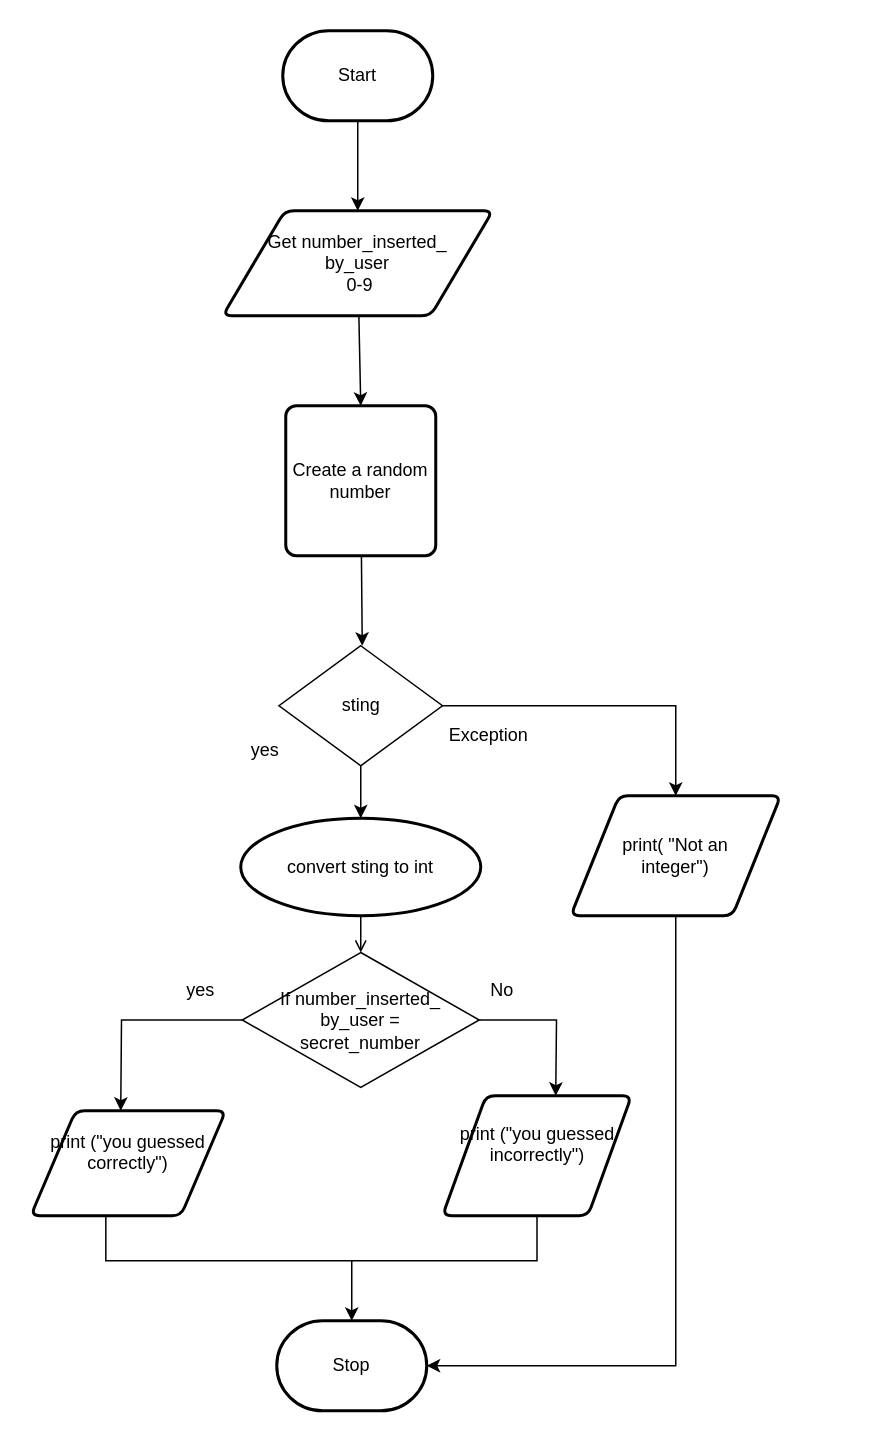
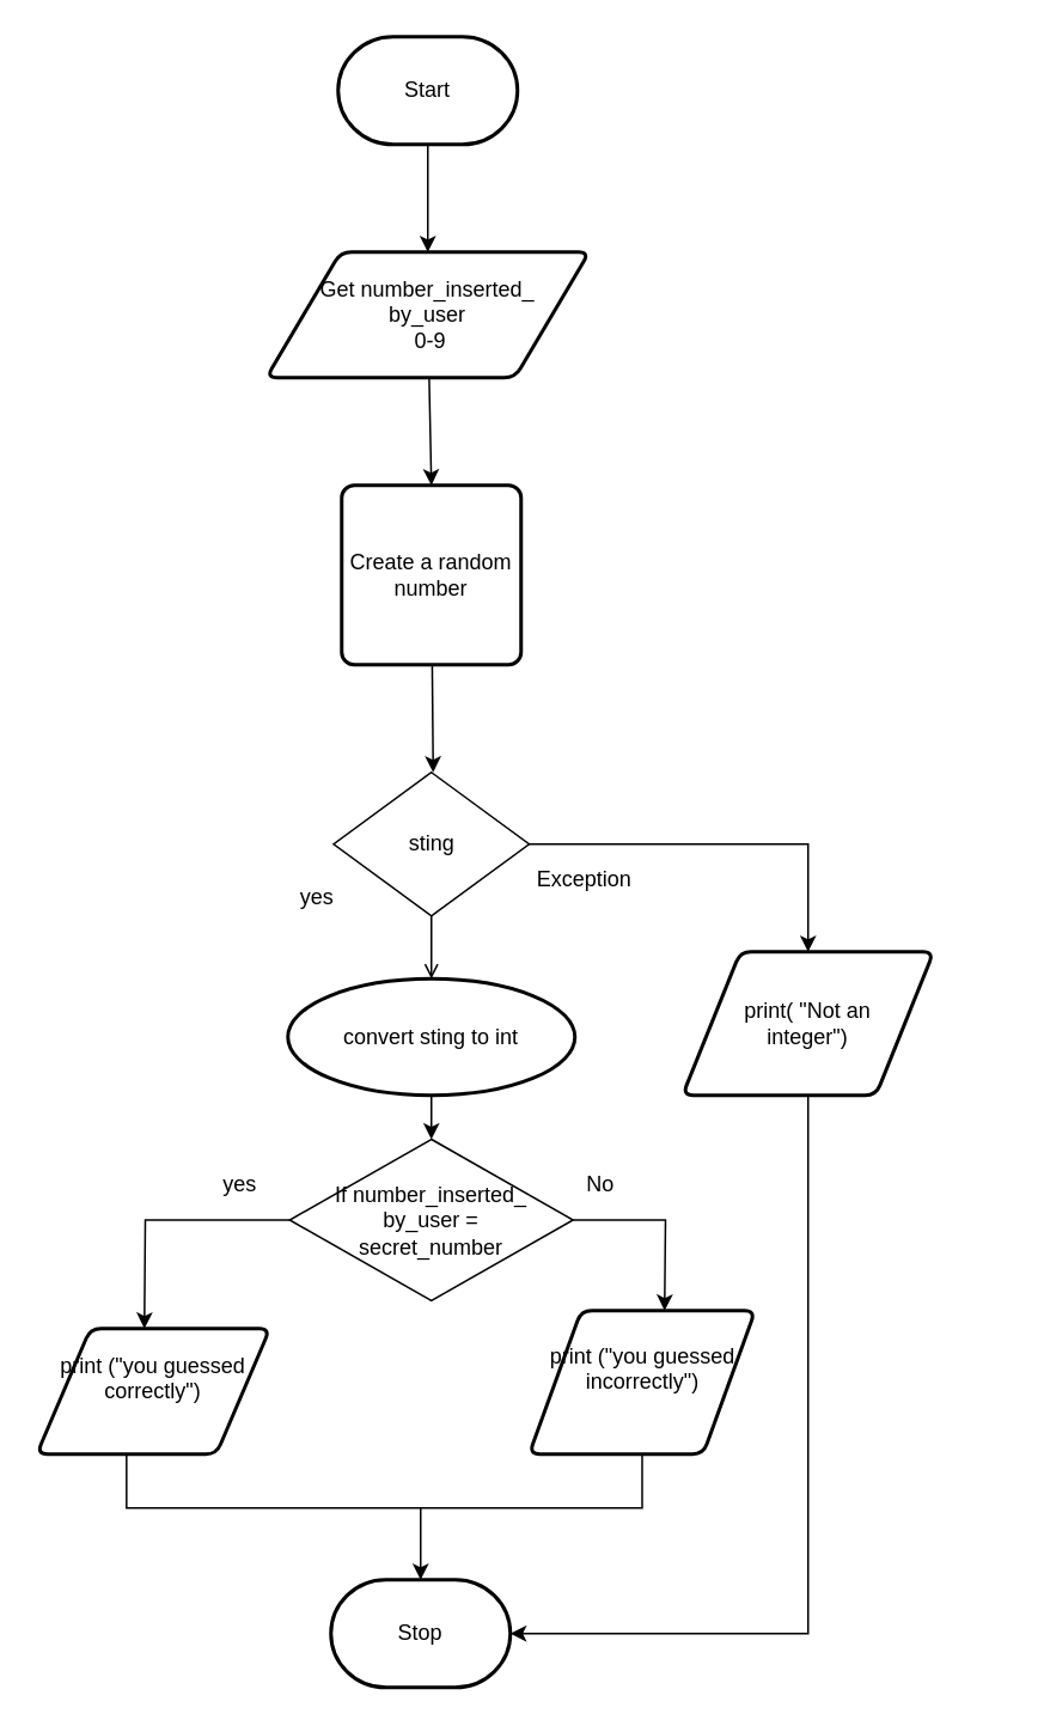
  <mxCell id="0" />
  <mxCell id="1" parent="0" />
  <mxCell id="2" style="edgeStyle=none;html=1;" edge="1" parent="1" source="3" target="5"><mxGeometry relative="1" as="geometry" /></mxCell>
  <mxCell id="3" value="Start" style="strokeWidth=2;html=1;shape=mxgraph.flowchart.terminator;whiteSpace=wrap;" vertex="1" parent="1"><mxGeometry x="188" y="20" width="100" height="60" as="geometry" /></mxCell>
  <mxCell id="4" style="edgeStyle=none;html=1;" edge="1" parent="1" source="5"><mxGeometry relative="1" as="geometry"><mxPoint x="240" y="270" as="targetPoint" /></mxGeometry></mxCell>
  <mxCell id="5" value="Get number_inserted_&lt;br&gt;by_user&lt;br&gt;&amp;nbsp;0-9" style="shape=parallelogram;html=1;strokeWidth=2;perimeter=parallelogramPerimeter;whiteSpace=wrap;rounded=1;arcSize=12;size=0.23;" vertex="1" parent="1"><mxGeometry x="148" y="140" width="180" height="70" as="geometry" /></mxCell>
  <mxCell id="6" style="edgeStyle=elbowEdgeStyle;rounded=0;html=1;fontSize=18;" edge="1" parent="1" target="7"><mxGeometry relative="1" as="geometry"><mxPoint x="234" y="840" as="sourcePoint" /></mxGeometry></mxCell>
  <mxCell id="7" value="Stop" style="strokeWidth=2;html=1;shape=mxgraph.flowchart.terminator;whiteSpace=wrap;" vertex="1" parent="1"><mxGeometry x="184" y="880" width="100" height="60" as="geometry" /></mxCell>
  <mxCell id="8" style="edgeStyle=none;html=1;" edge="1" parent="1" source="9"><mxGeometry relative="1" as="geometry"><mxPoint x="241" y="430" as="targetPoint" /></mxGeometry></mxCell>
  <mxCell id="9" value="Create a random number" style="rounded=1;whiteSpace=wrap;html=1;absoluteArcSize=1;arcSize=14;strokeWidth=2;" vertex="1" parent="1"><mxGeometry x="190" y="270" width="100" height="100" as="geometry" /></mxCell>
  <mxCell id="10" style="edgeStyle=elbowEdgeStyle;html=1;fontSize=18;entryX=1;entryY=0.5;entryDx=0;entryDy=0;entryPerimeter=0;rounded=0;" edge="1" parent="1" source="11" target="7"><mxGeometry relative="1" as="geometry"><mxPoint x="450" y="800" as="targetPoint" /><Array as="points"><mxPoint x="450" y="730" /><mxPoint x="460" y="730" /><mxPoint x="450" y="620" /><mxPoint x="560" y="710" /></Array></mxGeometry></mxCell>
  <mxCell id="11" value="print( &quot;Not an &lt;br&gt;integer&quot;)" style="shape=parallelogram;html=1;strokeWidth=2;perimeter=parallelogramPerimeter;whiteSpace=wrap;rounded=1;arcSize=12;size=0.23;" vertex="1" parent="1"><mxGeometry x="380" y="530" width="140" height="80" as="geometry" /></mxCell>
- <mxCell id="12" style="edgeStyle=none;html=1;entryX=0.5;entryY=0;entryDx=0;entryDy=0;" edge="1" parent="1" source="14" target="23"><mxGeometry relative="1" as="geometry"><mxPoint x="240" y="540" as="targetPoint" /></mxGeometry></mxCell>
+ <mxCell id="12" style="edgeStyle=none;html=1;entryX=0.5;entryY=0;entryDx=0;entryDy=0;endArrow=open;" edge="1" parent="1" source="14" target="23"><mxGeometry relative="1" as="geometry"><mxPoint x="240" y="540" as="targetPoint" /></mxGeometry></mxCell>
  <mxCell id="13" style="edgeStyle=orthogonalEdgeStyle;html=1;rounded=0;" edge="1" parent="1" source="14" target="11"><mxGeometry relative="1" as="geometry"><mxPoint x="480" y="520" as="targetPoint" /><Array as="points"><mxPoint x="450" y="470" /></Array></mxGeometry></mxCell>
  <mxCell id="14" value="sting" style="rhombus;whiteSpace=wrap;html=1;" vertex="1" parent="1"><mxGeometry x="185.5" y="430" width="109" height="80" as="geometry" /></mxCell>
  <mxCell id="15" style="edgeStyle=orthogonalEdgeStyle;rounded=0;html=1;" edge="1" parent="1" source="17"><mxGeometry relative="1" as="geometry"><mxPoint x="80" y="740" as="targetPoint" /></mxGeometry></mxCell>
  <mxCell id="16" style="edgeStyle=orthogonalEdgeStyle;rounded=0;html=1;" edge="1" parent="1" source="17"><mxGeometry relative="1" as="geometry"><mxPoint x="370" y="730" as="targetPoint" /></mxGeometry></mxCell>
  <mxCell id="17" value="If number_inserted_&lt;br&gt;by_user = &lt;br&gt;secret_number" style="rhombus;whiteSpace=wrap;html=1;" vertex="1" parent="1"><mxGeometry x="161" y="634.5" width="158" height="90" as="geometry" /></mxCell>
  <mxCell id="18" value="Exception" style="text;html=1;align=center;verticalAlign=middle;resizable=0;points=[];autosize=1;strokeColor=none;fillColor=none;" vertex="1" parent="1"><mxGeometry x="290" y="480" width="70" height="20" as="geometry" /></mxCell>
  <mxCell id="19" value="yes" style="text;html=1;align=center;verticalAlign=middle;resizable=0;points=[];autosize=1;strokeColor=none;fillColor=none;" vertex="1" parent="1"><mxGeometry x="161" y="490" width="30" height="20" as="geometry" /></mxCell>
  <mxCell id="20" value="print (&quot;you guessed correctly&quot;)&lt;br&gt;&amp;nbsp;" style="shape=parallelogram;html=1;strokeWidth=2;perimeter=parallelogramPerimeter;whiteSpace=wrap;rounded=1;arcSize=12;size=0.23;" vertex="1" parent="1"><mxGeometry x="20" y="740" width="130" height="70" as="geometry" /></mxCell>
  <mxCell id="21" value="print (&quot;you guessed incorrectly&quot;)&lt;br&gt;&amp;nbsp;" style="shape=parallelogram;html=1;strokeWidth=2;perimeter=parallelogramPerimeter;whiteSpace=wrap;rounded=1;arcSize=12;size=0.23;" vertex="1" parent="1"><mxGeometry x="294.5" y="730" width="126" height="80" as="geometry" /></mxCell>
- <mxCell id="22" style="edgeStyle=orthogonalEdgeStyle;rounded=0;html=1;endArrow=open;" edge="1" parent="1" source="23" target="17"><mxGeometry relative="1" as="geometry"><Array as="points"><mxPoint x="239" y="670" /><mxPoint x="239" y="670" /></Array></mxGeometry></mxCell>
+ <mxCell id="22" style="edgeStyle=orthogonalEdgeStyle;rounded=0;html=1;" edge="1" parent="1" source="23" target="17"><mxGeometry relative="1" as="geometry"><Array as="points"><mxPoint x="239" y="670" /><mxPoint x="239" y="670" /></Array></mxGeometry></mxCell>
  <mxCell id="23" value="convert sting to int" style="ellipse;whiteSpace=wrap;html=1;absoluteArcSize=1;arcSize=14;strokeWidth=2;" vertex="1" parent="1"><mxGeometry x="160" y="545" width="160" height="65" as="geometry" /></mxCell>
  <mxCell id="24" value="" style="endArrow=none;html=1;rounded=0;edgeStyle=elbowEdgeStyle;elbow=vertical;entryX=0.5;entryY=1;entryDx=0;entryDy=0;exitX=0.385;exitY=1;exitDx=0;exitDy=0;exitPerimeter=0;" edge="1" parent="1" source="20" target="21"><mxGeometry width="50" height="50" relative="1" as="geometry"><mxPoint x="69" y="840" as="sourcePoint" /><mxPoint x="399" y="840" as="targetPoint" /><Array as="points"><mxPoint x="230" y="840" /><mxPoint x="85" y="840" /><mxPoint x="210" y="840" /></Array></mxGeometry></mxCell>
  <mxCell id="25" value="yes" style="text;html=1;align=center;verticalAlign=middle;resizable=0;points=[];autosize=1;strokeColor=none;fillColor=none;" vertex="1" parent="1"><mxGeometry x="118" y="650" width="30" height="20" as="geometry" /></mxCell>
  <mxCell id="26" value="No" style="text;html=1;align=center;verticalAlign=middle;resizable=0;points=[];autosize=1;strokeColor=none;fillColor=none;" vertex="1" parent="1"><mxGeometry x="319" y="650" width="30" height="20" as="geometry" /></mxCell>
